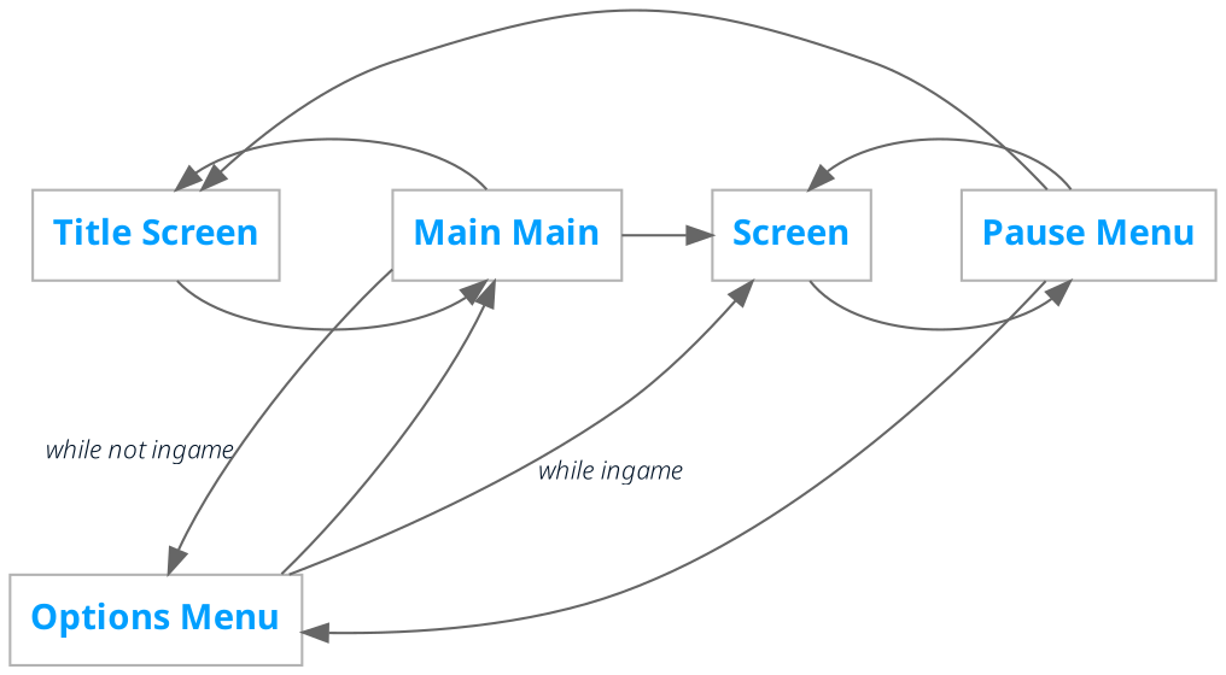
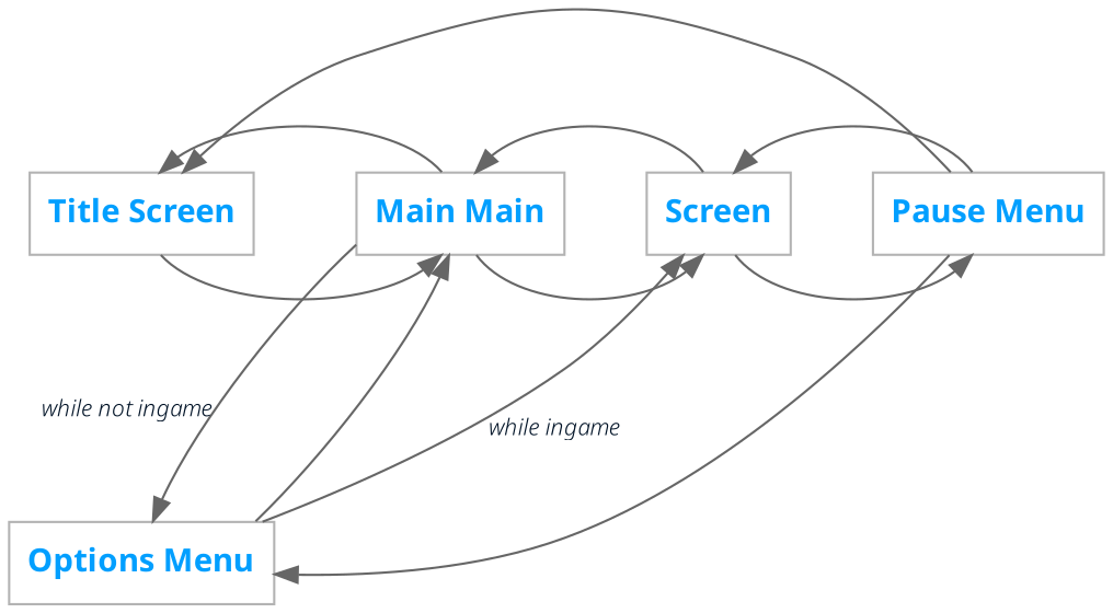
  digraph {
    nodesep=1.4
    rankdir=LR
    node [color=gray70 fontcolor="#019FFF" fontname="Fira Sans OT Bold" shape=rectangle]
    edge [color=gray40 fontcolor="#001226" fontname="Fira Sans OT Light Italic" fontsize=10]
    n1 [label="Title Screen"]
    n2 [label="Main Main"]
    n3 [label="Options Menu"]
    n4 [label=Screen]
    n5 [label="Pause Menu"]
    n1 -> n2
    n2 -> n1
    n2 -> n3 [constraint=false]
    n2 -> n4
    n3 -> n2 [xlabel="while not ingame                             "]
    n3 -> n4 [xlabel="while ingame"]
+   n4 -> n2
    n4 -> n5
    n5 -> n1
    n5 -> n3 [constraint=false]
    n5 -> n4
  }
